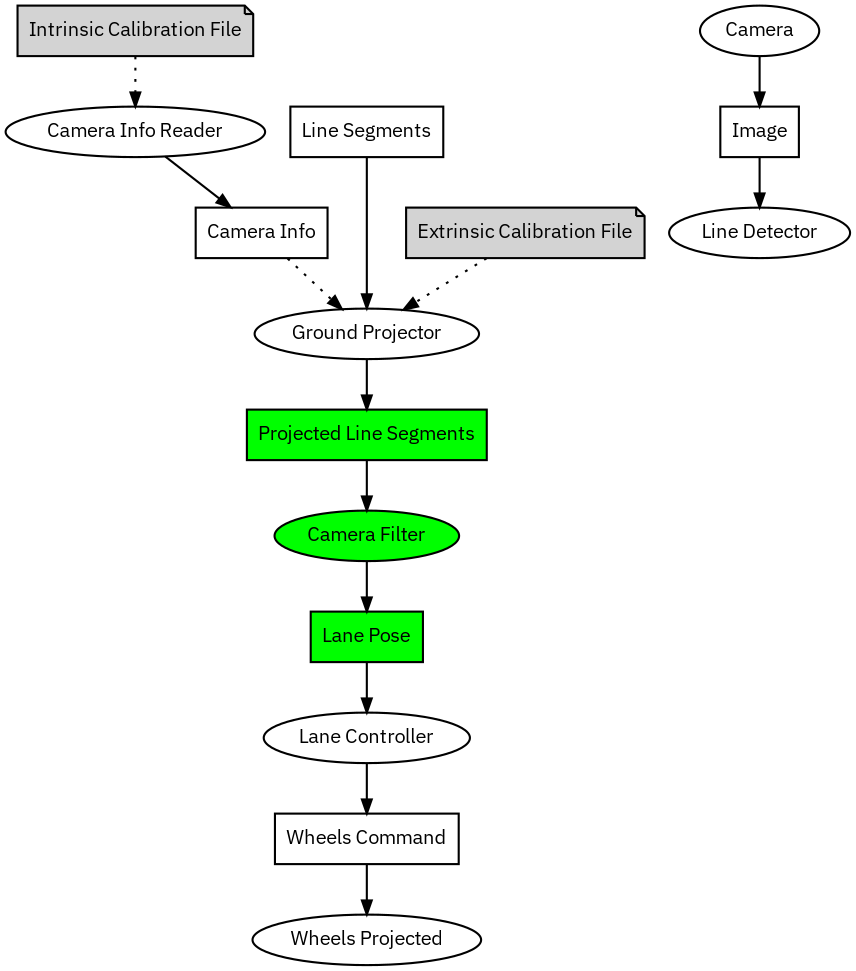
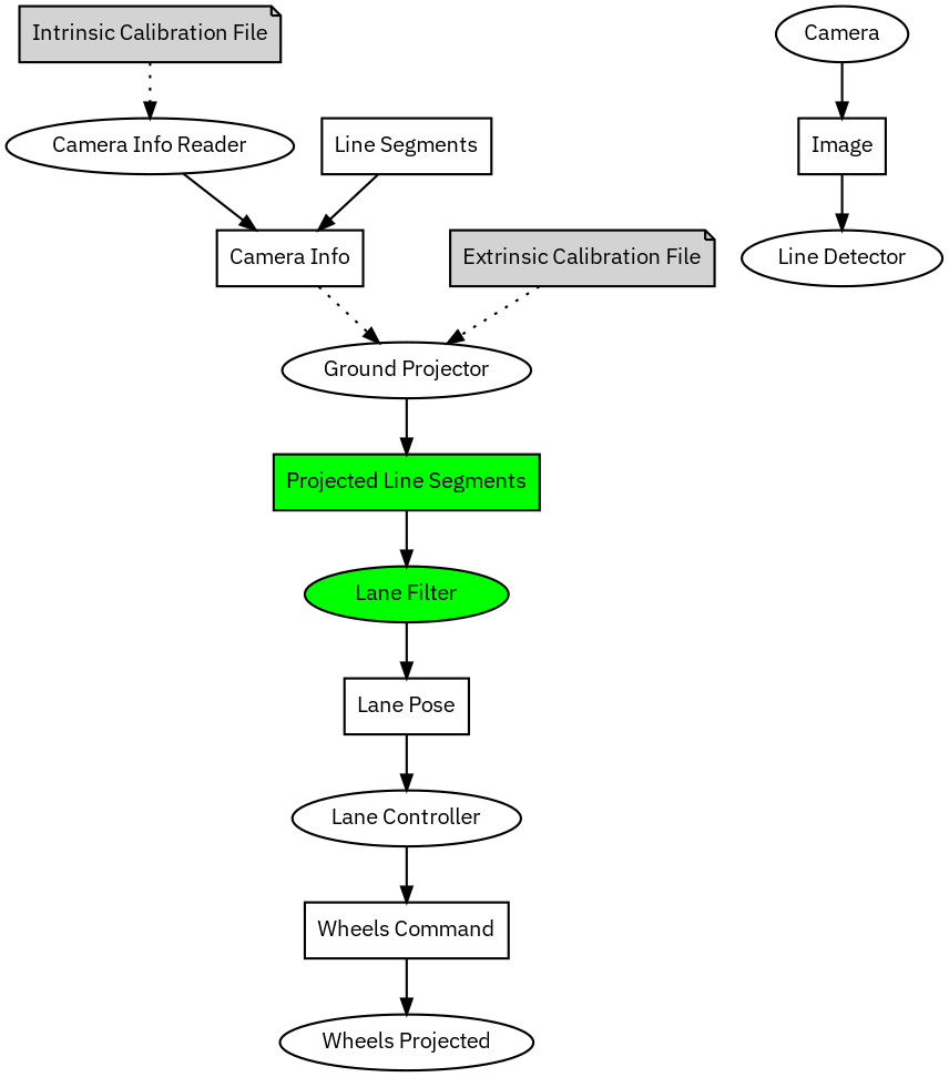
  digraph {
    fontname="IBM Plex Sans"
    node [fillcolor=white fontname="IBM Plex Sans" penwidth=1.5 shape=ellipse style=filled]
    edge [fontname="IBM Plex Sans" penwidth=1.5]
    n1 [label="Wheels Projected"]
    n2 [label=Camera]
    n3 [label=Image shape=box]
    n4 [label="Line Detector"]
    n5 [label="Camera Info Reader"]
    n6 [label="Camera Info" shape=box]
    n7 [label="Ground Projector"]
    n8 [label="Lane Controller"]
    n9 [label="Wheels Command" shape=box]
    n10 [label="Line Segments" shape=box]
    n11 [fillcolor=green label="Projected Line Segments" shape=box]
-   n12 [fillcolor=green label="Camera Filter"]
-   n13 [fillcolor=green label="Lane Pose" shape=box]
+   n12 [fillcolor=green label="Lane Filter"]
+   n13 [label="Lane Pose" shape=box]
    n14 [label="Extrinsic Calibration File" shape=note fillcolor=""]
    n15 [label="Intrinsic Calibration File" shape=note fillcolor=""]
    n2 -> n3
    n3 -> n4
    n5 -> n6
    n6 -> n7 [style=dotted]
    n7 -> n11
    n8 -> n9
    n9 -> n1
-   n10 -> n7
+   n10 -> n6
    n11 -> n12
    n12 -> n13
    n13 -> n8
    n14 -> n7 [style=dotted]
    n15 -> n5 [style=dotted]
  }
